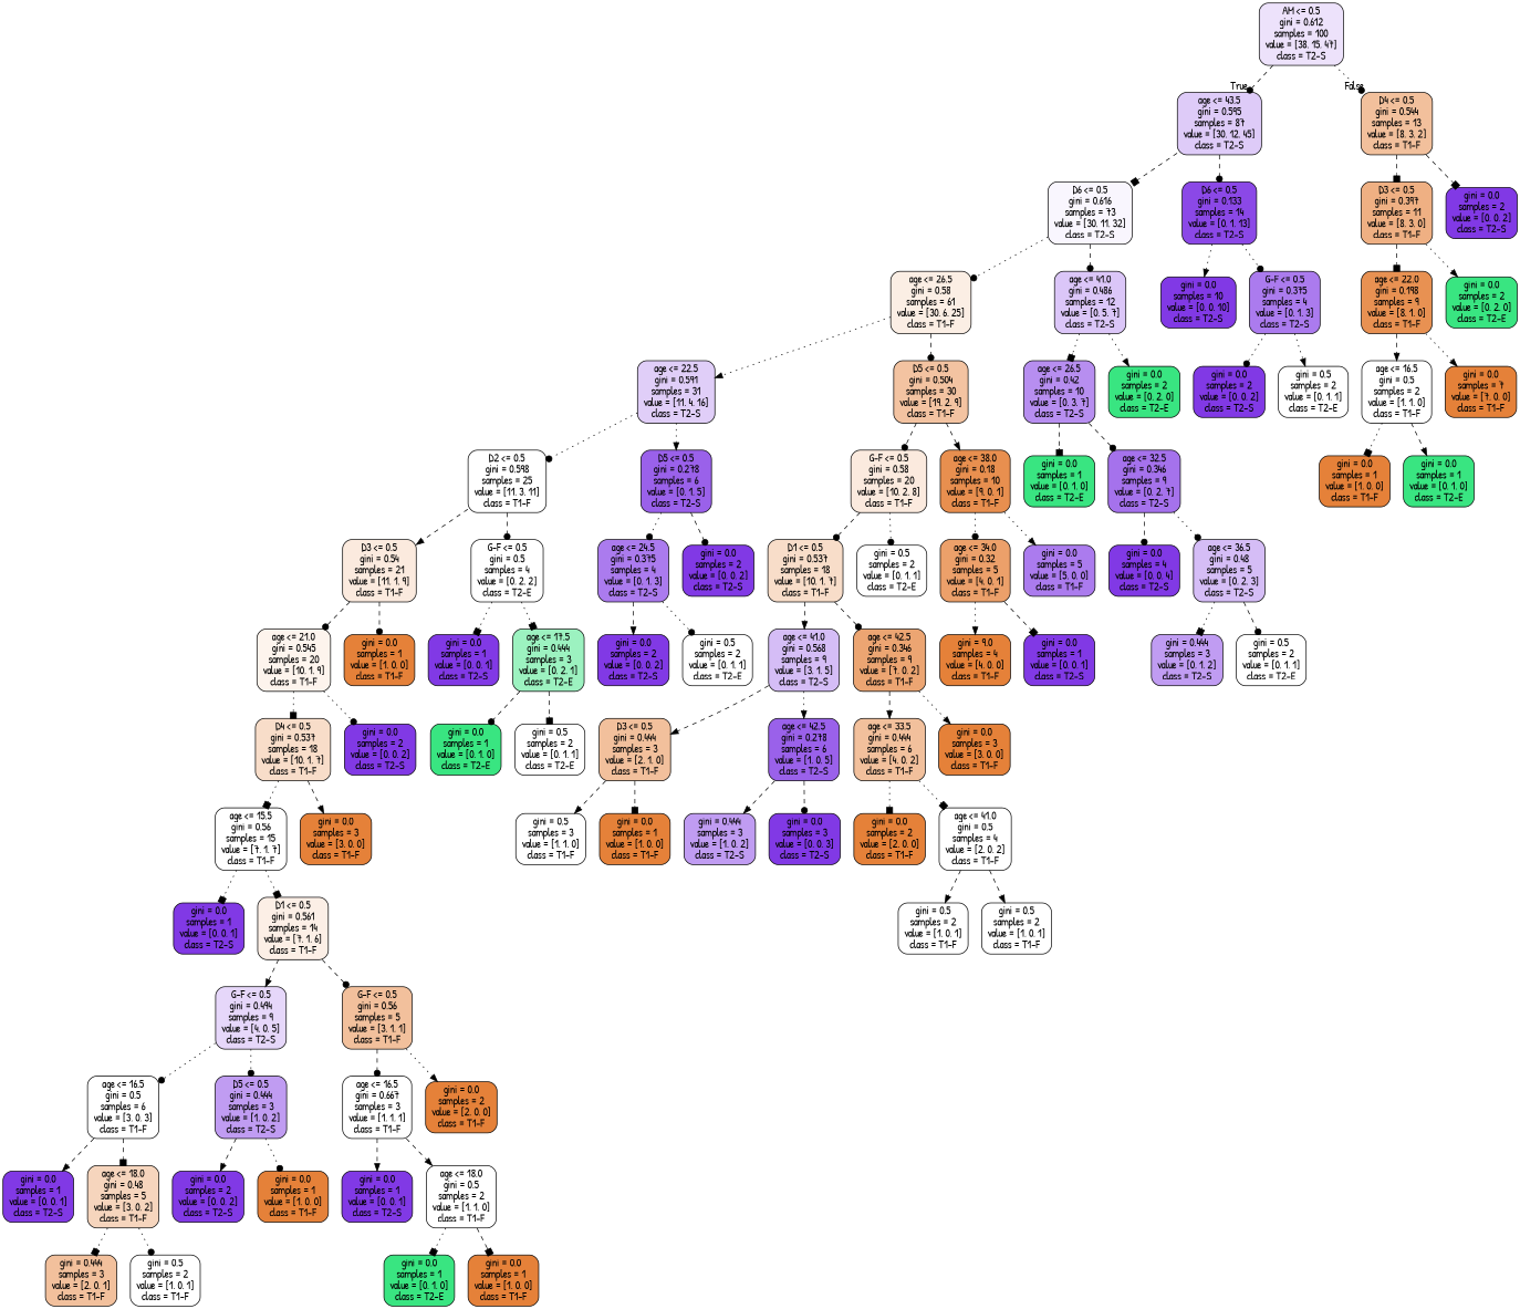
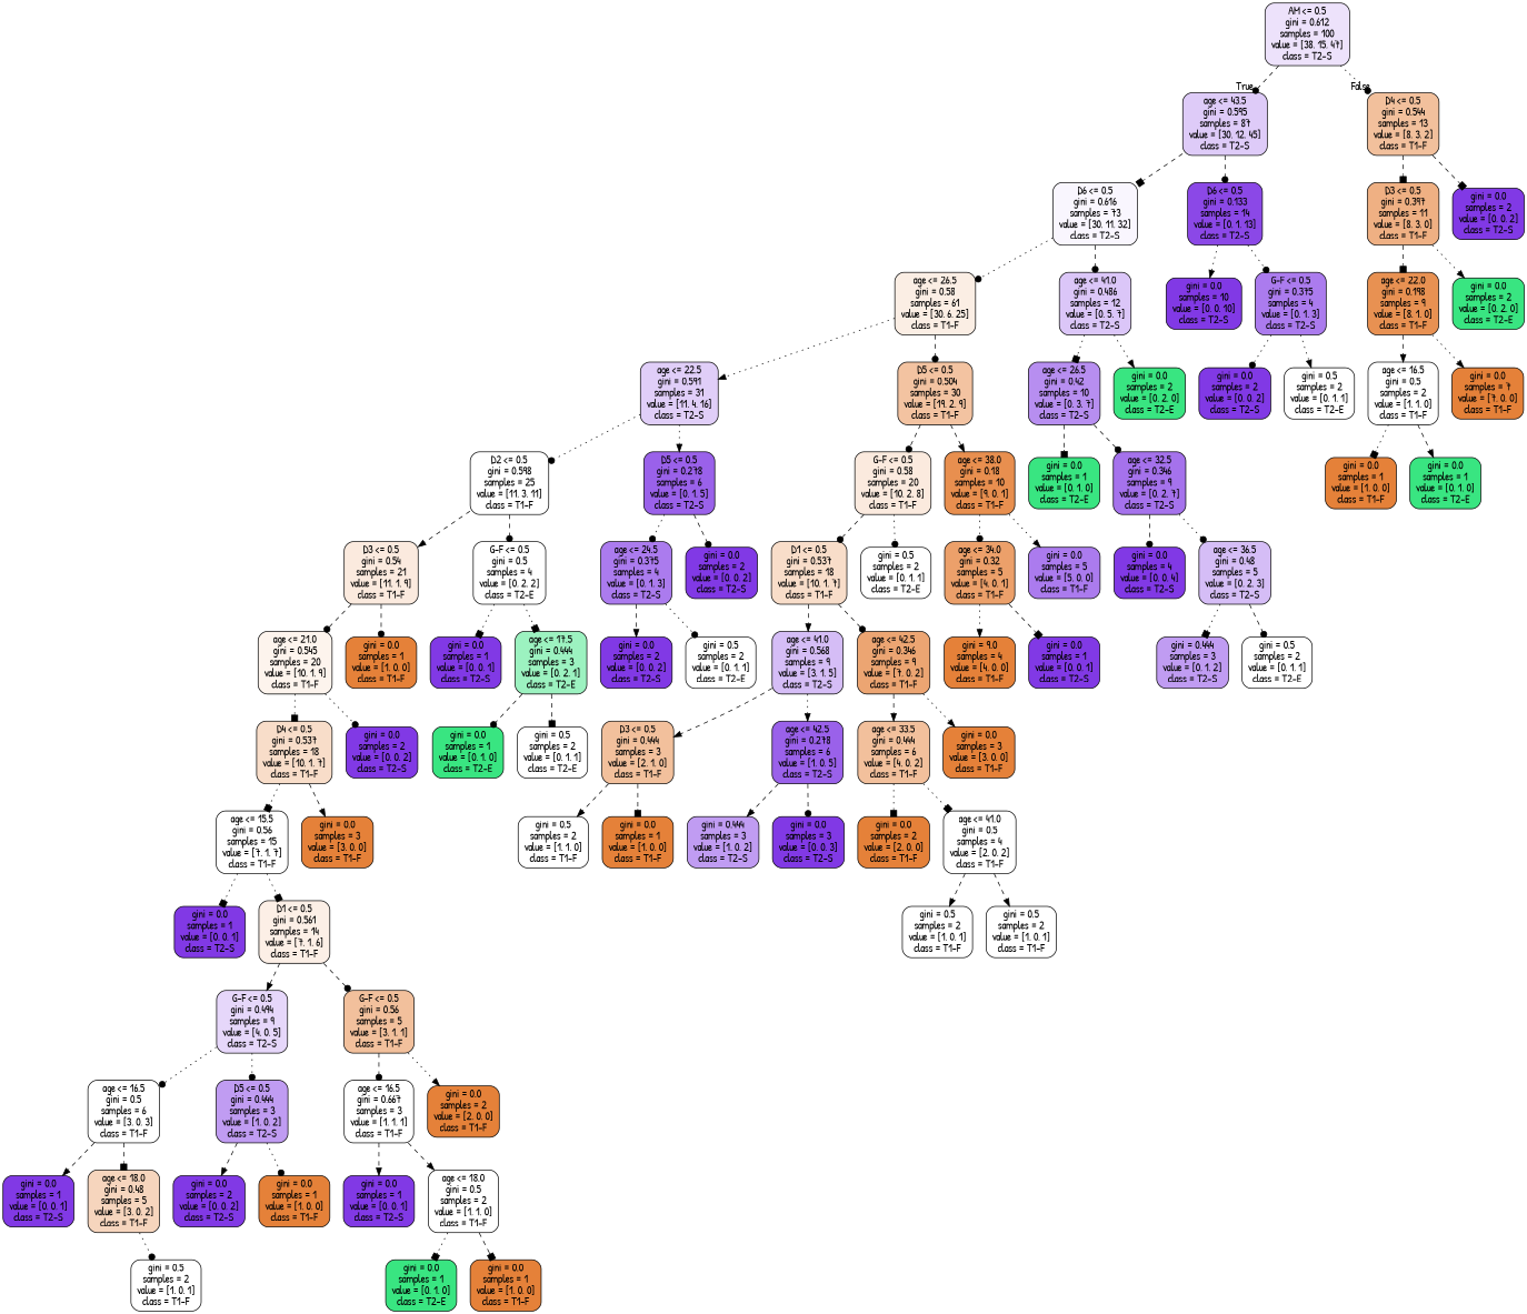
  digraph {
    fontname="Patrick Hand"
    node [color=black fillcolor="#ffffff" fontname="Patrick Hand" shape=box style="filled, rounded"]
    edge [arrowhead=dot fontname="Patrick Hand" style=dashed]
    n1 [fillcolor="#ede2fb" label="AM <= 0.5\ngini = 0.612\nsamples = 100\nvalue = [38, 15, 47]\nclass = T2-S"]
    n2 [fillcolor="#decbf8" label="age <= 43.5\ngini = 0.595\nsamples = 87\nvalue = [30, 12, 45]\nclass = T2-S"]
    n3 [fillcolor="#f2c09c" label="D4 <= 0.5\ngini = 0.544\nsamples = 13\nvalue = [8, 3, 2]\nclass = T1-F"]
    n4 [fillcolor="#f9f6fe" label="D6 <= 0.5\ngini = 0.616\nsamples = 73\nvalue = [30, 11, 32]\nclass = T2-S"]
    n5 [fillcolor="#8b48e7" label="D6 <= 0.5\ngini = 0.133\nsamples = 14\nvalue = [0, 1, 13]\nclass = T2-S"]
    n6 [fillcolor="#efb083" label="D3 <= 0.5\ngini = 0.397\nsamples = 11\nvalue = [8, 3, 0]\nclass = T1-F"]
    n7 [fillcolor="#8139e5" label="gini = 0.0\nsamples = 2\nvalue = [0, 0, 2]\nclass = T2-S"]
    n8 [fillcolor="#fbeee4" label="age <= 26.5\ngini = 0.58\nsamples = 61\nvalue = [30, 6, 25]\nclass = T1-F"]
    n9 [fillcolor="#dbc6f8" label="age <= 41.0\ngini = 0.486\nsamples = 12\nvalue = [0, 5, 7]\nclass = T2-S"]
    n10 [fillcolor="#8139e5" label="gini = 0.0\nsamples = 10\nvalue = [0, 0, 10]\nclass = T2-S"]
    n11 [fillcolor="#ab7bee" label="G-F <= 0.5\ngini = 0.375\nsamples = 4\nvalue = [0, 1, 3]\nclass = T2-S"]
    n12 [fillcolor="#e0cef8" label="age <= 22.5\ngini = 0.591\nsamples = 31\nvalue = [11, 4, 16]\nclass = T2-S"]
    n13 [fillcolor="#f3c3a1" label="D5 <= 0.5\ngini = 0.504\nsamples = 30\nvalue = [19, 2, 9]\nclass = T1-F"]
    n14 [fillcolor="#b78ef0" label="age <= 26.5\ngini = 0.42\nsamples = 10\nvalue = [0, 3, 7]\nclass = T2-S"]
    n15 [fillcolor="#39e581" label="gini = 0.0\nsamples = 2\nvalue = [0, 2, 0]\nclass = T2-E"]
    n16 [label="D2 <= 0.5\ngini = 0.598\nsamples = 25\nvalue = [11, 3, 11]\nclass = T1-F"]
    n17 [fillcolor="#9a61ea" label="D5 <= 0.5\ngini = 0.278\nsamples = 6\nvalue = [0, 1, 5]\nclass = T2-S"]
    n18 [fillcolor="#fbeade" label="G-F <= 0.5\ngini = 0.58\nsamples = 20\nvalue = [10, 2, 8]\nclass = T1-F"]
    n19 [fillcolor="#e88f4f" label="age <= 38.0\ngini = 0.18\nsamples = 10\nvalue = [9, 0, 1]\nclass = T1-F"]
    n20 [fillcolor="#fbeade" label="D3 <= 0.5\ngini = 0.54\nsamples = 21\nvalue = [11, 1, 9]\nclass = T1-F"]
    n21 [label="G-F <= 0.5\ngini = 0.5\nsamples = 4\nvalue = [0, 2, 2]\nclass = T2-E"]
    n22 [fillcolor="#ab7bee" label="age <= 24.5\ngini = 0.375\nsamples = 4\nvalue = [0, 1, 3]\nclass = T2-S"]
    n23 [fillcolor="#8139e5" label="gini = 0.0\nsamples = 2\nvalue = [0, 0, 2]\nclass = T2-S"]
    n24 [fillcolor="#fdf4ed" label="age <= 21.0\ngini = 0.545\nsamples = 20\nvalue = [10, 1, 9]\nclass = T1-F"]
    n25 [fillcolor="#e58139" label="gini = 0.0\nsamples = 1\nvalue = [1, 0, 0]\nclass = T1-F"]
    n26 [fillcolor="#8139e5" label="gini = 0.0\nsamples = 1\nvalue = [0, 0, 1]\nclass = T2-S"]
    n27 [fillcolor="#9cf2c0" label="age <= 17.5\ngini = 0.444\nsamples = 3\nvalue = [0, 2, 1]\nclass = T2-E"]
    n28 [fillcolor="#f8ddc9" label="D4 <= 0.5\ngini = 0.537\nsamples = 18\nvalue = [10, 1, 7]\nclass = T1-F"]
    n29 [fillcolor="#8139e5" label="gini = 0.0\nsamples = 2\nvalue = [0, 0, 2]\nclass = T2-S"]
    n30 [label="age <= 15.5\ngini = 0.56\nsamples = 15\nvalue = [7, 1, 7]\nclass = T1-F"]
    n31 [fillcolor="#e58139" label="gini = 0.0\nsamples = 3\nvalue = [3, 0, 0]\nclass = T1-F"]
    n32 [fillcolor="#8139e5" label="gini = 0.0\nsamples = 1\nvalue = [0, 0, 1]\nclass = T2-S"]
    n33 [fillcolor="#fcefe6" label="D1 <= 0.5\ngini = 0.561\nsamples = 14\nvalue = [7, 1, 6]\nclass = T1-F"]
    n34 [fillcolor="#e6d7fa" label="G-F <= 0.5\ngini = 0.494\nsamples = 9\nvalue = [4, 0, 5]\nclass = T2-S"]
    n35 [fillcolor="#f2c09c" label="G-F <= 0.5\ngini = 0.56\nsamples = 5\nvalue = [3, 1, 1]\nclass = T1-F"]
    n36 [label="age <= 16.5\ngini = 0.5\nsamples = 6\nvalue = [3, 0, 3]\nclass = T1-F"]
    n37 [fillcolor="#c09cf2" label="D5 <= 0.5\ngini = 0.444\nsamples = 3\nvalue = [1, 0, 2]\nclass = T2-S"]
    n38 [label="age <= 16.5\ngini = 0.667\nsamples = 3\nvalue = [1, 1, 1]\nclass = T1-F"]
    n39 [fillcolor="#e58139" label="gini = 0.0\nsamples = 2\nvalue = [2, 0, 0]\nclass = T1-F"]
    n40 [fillcolor="#8139e5" label="gini = 0.0\nsamples = 1\nvalue = [0, 0, 1]\nclass = T2-S"]
    n41 [fillcolor="#f6d5bd" label="age <= 18.0\ngini = 0.48\nsamples = 5\nvalue = [3, 0, 2]\nclass = T1-F"]
    n42 [fillcolor="#8139e5" label="gini = 0.0\nsamples = 2\nvalue = [0, 0, 2]\nclass = T2-S"]
    n43 [fillcolor="#e58139" label="gini = 0.0\nsamples = 1\nvalue = [1, 0, 0]\nclass = T1-F"]
-   n44 [fillcolor="#f2c09c" label="gini = 0.444\nsamples = 3\nvalue = [2, 0, 1]\nclass = T1-F"]
    n45 [label="gini = 0.5\nsamples = 2\nvalue = [1, 0, 1]\nclass = T1-F"]
    n46 [fillcolor="#8139e5" label="gini = 0.0\nsamples = 1\nvalue = [0, 0, 1]\nclass = T2-S"]
    n47 [label="age <= 18.0\ngini = 0.5\nsamples = 2\nvalue = [1, 1, 0]\nclass = T1-F"]
    n48 [fillcolor="#39e581" label="gini = 0.0\nsamples = 1\nvalue = [0, 1, 0]\nclass = T2-E"]
    n49 [fillcolor="#e58139" label="gini = 0.0\nsamples = 1\nvalue = [1, 0, 0]\nclass = T1-F"]
    n50 [fillcolor="#39e581" label="gini = 0.0\nsamples = 1\nvalue = [0, 1, 0]\nclass = T2-E"]
    n51 [label="gini = 0.5\nsamples = 2\nvalue = [0, 1, 1]\nclass = T2-E"]
    n52 [fillcolor="#8139e5" label="gini = 0.0\nsamples = 2\nvalue = [0, 0, 2]\nclass = T2-S"]
    n53 [label="gini = 0.5\nsamples = 2\nvalue = [0, 1, 1]\nclass = T2-E"]
    n54 [fillcolor="#f8ddc9" label="D1 <= 0.5\ngini = 0.537\nsamples = 18\nvalue = [10, 1, 7]\nclass = T1-F"]
    n55 [label="gini = 0.5\nsamples = 2\nvalue = [0, 1, 1]\nclass = T2-E"]
    n56 [fillcolor="#eca06a" label="age <= 34.0\ngini = 0.32\nsamples = 5\nvalue = [4, 0, 1]\nclass = T1-F"]
    n57 [fillcolor="#ab7bee" label="gini = 0.0\nsamples = 5\nvalue = [5, 0, 0]\nclass = T1-F"]
    n58 [fillcolor="#d5bdf6" label="age <= 41.0\ngini = 0.568\nsamples = 9\nvalue = [3, 1, 5]\nclass = T2-S"]
    n59 [fillcolor="#eca572" label="age <= 42.5\ngini = 0.346\nsamples = 9\nvalue = [7, 0, 2]\nclass = T1-F"]
    n60 [fillcolor="#f2c09c" label="D3 <= 0.5\ngini = 0.444\nsamples = 3\nvalue = [2, 1, 0]\nclass = T1-F"]
    n61 [fillcolor="#9a61ea" label="age <= 42.5\ngini = 0.278\nsamples = 6\nvalue = [1, 0, 5]\nclass = T2-S"]
    n62 [fillcolor="#f2c09c" label="age <= 33.5\ngini = 0.444\nsamples = 6\nvalue = [4, 0, 2]\nclass = T1-F"]
    n63 [fillcolor="#e58139" label="gini = 0.0\nsamples = 3\nvalue = [3, 0, 0]\nclass = T1-F"]
-   n64 [label="gini = 0.5\nsamples = 3\nvalue = [1, 1, 0]\nclass = T1-F"]
+   n64 [label="gini = 0.5\nsamples = 2\nvalue = [1, 1, 0]\nclass = T1-F"]
    n65 [fillcolor="#e58139" label="gini = 0.0\nsamples = 1\nvalue = [1, 0, 0]\nclass = T1-F"]
    n66 [fillcolor="#c09cf2" label="gini = 0.444\nsamples = 3\nvalue = [1, 0, 2]\nclass = T2-S"]
    n67 [fillcolor="#8139e5" label="gini = 0.0\nsamples = 3\nvalue = [0, 0, 3]\nclass = T2-S"]
    n68 [fillcolor="#e58139" label="gini = 0.0\nsamples = 2\nvalue = [2, 0, 0]\nclass = T1-F"]
    n69 [label="age <= 41.0\ngini = 0.5\nsamples = 4\nvalue = [2, 0, 2]\nclass = T1-F"]
    n70 [label="gini = 0.5\nsamples = 2\nvalue = [1, 0, 1]\nclass = T1-F"]
    n71 [label="gini = 0.5\nsamples = 2\nvalue = [1, 0, 1]\nclass = T1-F"]
    n72 [fillcolor="#e58139" label="gini = 9.0\nsamples = 4\nvalue = [4, 0, 0]\nclass = T1-F"]
    n73 [fillcolor="#8139e5" label="gini = 0.0\nsamples = 1\nvalue = [0, 0, 1]\nclass = T2-S"]
    n74 [fillcolor="#39e581" label="gini = 0.0\nsamples = 1\nvalue = [0, 1, 0]\nclass = T2-E"]
    n75 [fillcolor="#a572ec" label="age <= 32.5\ngini = 0.346\nsamples = 9\nvalue = [0, 2, 7]\nclass = T2-S"]
    n76 [fillcolor="#8139e5" label="gini = 0.0\nsamples = 4\nvalue = [0, 0, 4]\nclass = T2-S"]
    n77 [fillcolor="#d5bdf6" label="age <= 36.5\ngini = 0.48\nsamples = 5\nvalue = [0, 2, 3]\nclass = T2-S"]
    n78 [fillcolor="#c09cf2" label="gini = 0.444\nsamples = 3\nvalue = [0, 1, 2]\nclass = T2-S"]
    n79 [label="gini = 0.5\nsamples = 2\nvalue = [0, 1, 1]\nclass = T2-E"]
    n80 [fillcolor="#8139e5" label="gini = 0.0\nsamples = 2\nvalue = [0, 0, 2]\nclass = T2-S"]
    n81 [label="gini = 0.5\nsamples = 2\nvalue = [0, 1, 1]\nclass = T2-E"]
    n82 [fillcolor="#e89152" label="age <= 22.0\ngini = 0.198\nsamples = 9\nvalue = [8, 1, 0]\nclass = T1-F"]
    n83 [fillcolor="#39e581" label="gini = 0.0\nsamples = 2\nvalue = [0, 2, 0]\nclass = T2-E"]
    n84 [label="age <= 16.5\ngini = 0.5\nsamples = 2\nvalue = [1, 1, 0]\nclass = T1-F"]
    n85 [fillcolor="#e58139" label="gini = 0.0\nsamples = 7\nvalue = [7, 0, 0]\nclass = T1-F"]
    n86 [fillcolor="#e58139" label="gini = 0.0\nsamples = 1\nvalue = [1, 0, 0]\nclass = T1-F"]
    n87 [fillcolor="#39e581" label="gini = 0.0\nsamples = 1\nvalue = [0, 1, 0]\nclass = T2-E"]
    n1 -> n2 [headlabel=True labelangle=45 labeldistance=2.5]
    n1 -> n3 [headlabel=False labelangle=-45 labeldistance=2.5 style=dotted]
    n2 -> n4 [arrowhead=box]
    n2 -> n5
    n3 -> n6 [arrowhead=box]
    n3 -> n7 [arrowhead=box]
    n4 -> n8 [style=dotted]
    n4 -> n9
    n5 -> n10 [arrowhead=normal style=dotted]
    n5 -> n11 [style=dotted]
    n6 -> n82 [arrowhead=box]
    n6 -> n83 [arrowhead=normal style=dotted]
    n8 -> n12 [arrowhead=normal style=dotted]
    n8 -> n13
    n9 -> n14 [arrowhead=box style=dotted]
    n9 -> n15 [arrowhead=normal style=dotted]
    n11 -> n80 [style=dotted]
    n11 -> n81 [arrowhead=normal style=dotted]
    n12 -> n16 [style=dotted]
    n12 -> n17 [arrowhead=normal style=dotted]
    n13 -> n18
    n13 -> n19 [arrowhead=normal]
    n14 -> n74 [arrowhead=box]
    n14 -> n75
    n16 -> n20 [arrowhead=normal]
    n16 -> n21
    n17 -> n22 [style=dotted]
    n17 -> n23
    n18 -> n54
    n18 -> n55 [style=dotted]
    n19 -> n56 [style=dotted]
    n19 -> n57 [arrowhead=normal style=dotted]
    n20 -> n24
    n20 -> n25
    n21 -> n26 [arrowhead=box style=dotted]
    n21 -> n27 [arrowhead=box style=dotted]
    n22 -> n52 [arrowhead=normal]
    n22 -> n53 [style=dotted]
    n24 -> n28 [arrowhead=box style=dotted]
    n24 -> n29 [style=dotted]
    n27 -> n50
    n27 -> n51 [arrowhead=box]
    n28 -> n30 [arrowhead=box style=dotted]
    n28 -> n31 [arrowhead=normal]
    n30 -> n32 [arrowhead=box style=dotted]
    n30 -> n33 [arrowhead=box style=dotted]
    n33 -> n34 [arrowhead=normal]
    n33 -> n35
    n34 -> n36 [style=dotted]
    n34 -> n37 [style=dotted]
    n35 -> n38
    n35 -> n39 [arrowhead=normal style=dotted]
    n36 -> n40 [arrowhead=normal]
    n36 -> n41 [arrowhead=box]
    n37 -> n42 [arrowhead=normal]
    n37 -> n43 [style=dotted]
    n38 -> n46 [arrowhead=normal]
    n38 -> n47 [arrowhead=normal]
-   n41 -> n44 [arrowhead=box style=dotted]
    n41 -> n45 [style=dotted]
    n47 -> n48 [arrowhead=box style=dotted]
    n47 -> n49 [arrowhead=box]
    n54 -> n58 [arrowhead=normal]
    n54 -> n59
    n56 -> n72 [arrowhead=normal style=dotted]
    n56 -> n73 [arrowhead=box]
    n58 -> n60 [arrowhead=normal]
    n58 -> n61 [arrowhead=normal style=dotted]
    n59 -> n62 [arrowhead=normal]
    n59 -> n63 [arrowhead=normal style=dotted]
    n60 -> n64 [arrowhead=normal]
    n60 -> n65 [arrowhead=box]
    n61 -> n66 [arrowhead=normal]
    n61 -> n67
    n62 -> n68 [arrowhead=box style=dotted]
    n62 -> n69 [arrowhead=box style=dotted]
    n69 -> n70 [arrowhead=normal]
    n69 -> n71 [arrowhead=normal]
    n75 -> n76
    n75 -> n77 [style=dotted]
    n77 -> n78 [arrowhead=box style=dotted]
    n77 -> n79
    n82 -> n84 [arrowhead=normal]
    n82 -> n85 [arrowhead=normal style=dotted]
    n84 -> n86 [arrowhead=box style=dotted]
    n84 -> n87 [arrowhead=normal]
  }
